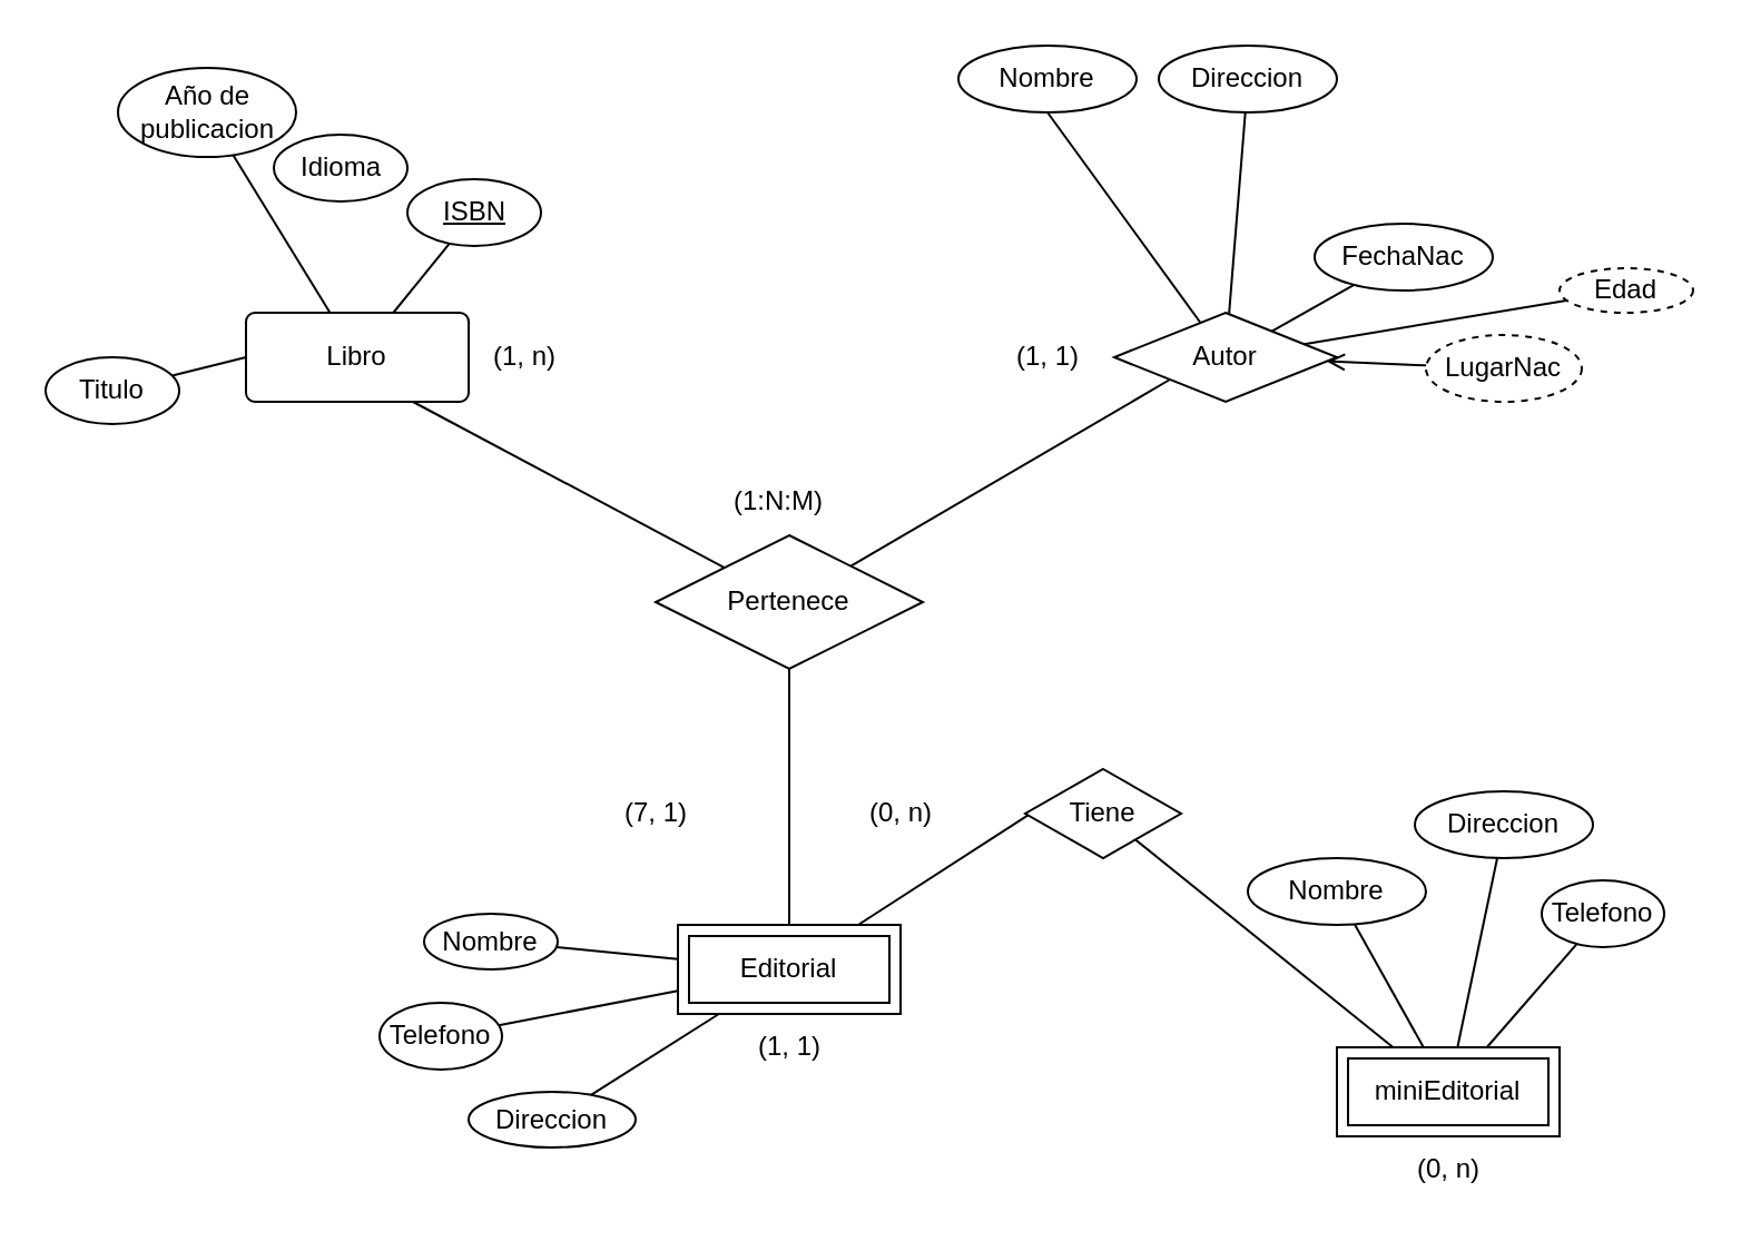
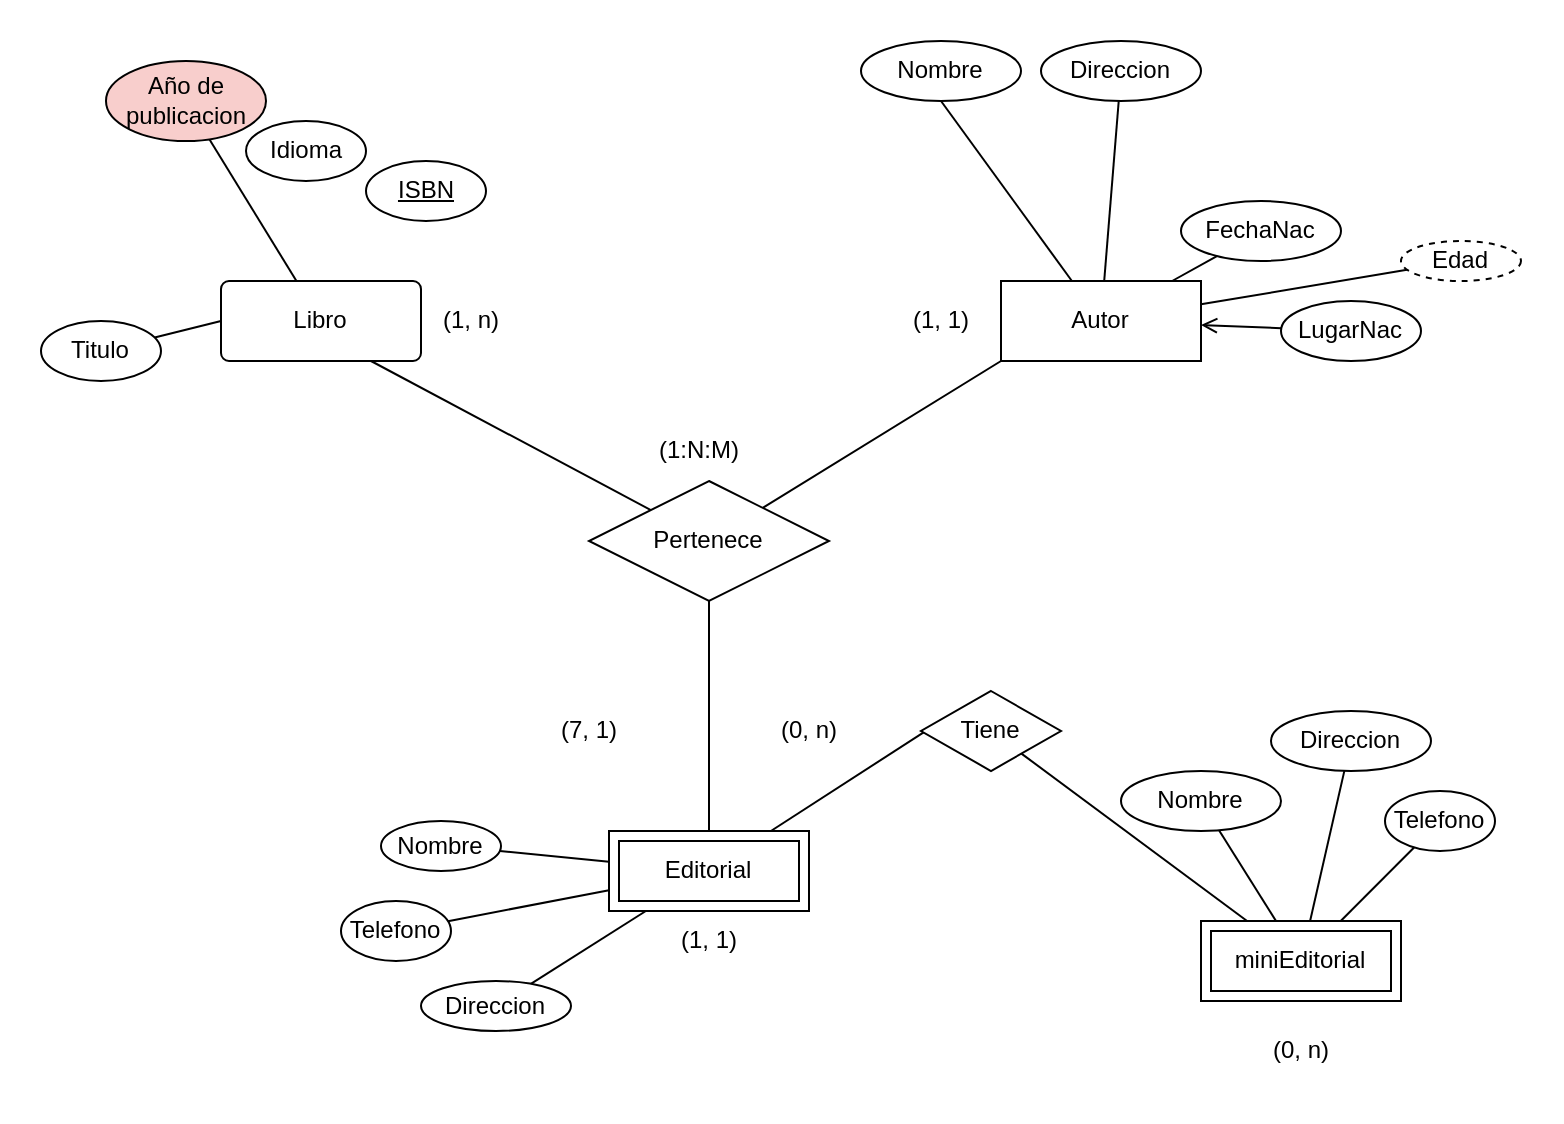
  <mxCell id="0" />
  <mxCell id="1" parent="0" />
  <mxCell id="2" style="edgeStyle=none;rounded=0;orthogonalLoop=1;jettySize=auto;html=1;entryX=0.5;entryY=1;entryDx=0;entryDy=0;endArrow=none;endFill=0;" parent="1" source="3" target="25" edge="1"><mxGeometry relative="1" as="geometry" /></mxCell>
- <mxCell id="3" value="Autor" style="rhombus;whiteSpace=wrap;html=1;align=center;" parent="1" vertex="1"><mxGeometry x="500" y="140" width="100" height="40" as="geometry" /></mxCell>
+ <mxCell id="3" value="Autor" style="whiteSpace=wrap;html=1;align=center;" parent="1" vertex="1"><mxGeometry x="500" y="140" width="100" height="40" as="geometry" /></mxCell>
  <mxCell id="4" value="Pertenece" style="shape=rhombus;perimeter=rhombusPerimeter;whiteSpace=wrap;html=1;align=center;" parent="1" vertex="1"><mxGeometry x="294" y="240" width="120" height="60" as="geometry" /></mxCell>
  <mxCell id="5" value="" style="endArrow=none;html=1;rounded=0;exitX=0.5;exitY=1;exitDx=0;exitDy=0;entryX=0.5;entryY=0;entryDx=0;entryDy=0;" parent="1" source="4" target="46" edge="1"><mxGeometry relative="1" as="geometry"><mxPoint x="290" y="330" as="sourcePoint" /><mxPoint x="324" y="410" as="targetPoint" /></mxGeometry></mxCell>
  <mxCell id="6" value="" style="endArrow=none;html=1;rounded=0;entryX=0;entryY=1;entryDx=0;entryDy=0;" parent="1" source="4" target="3" edge="1"><mxGeometry relative="1" as="geometry"><mxPoint x="380" y="270" as="sourcePoint" /><mxPoint x="540" y="270" as="targetPoint" /></mxGeometry></mxCell>
  <mxCell id="7" value="" style="endArrow=none;html=1;rounded=0;exitX=0.75;exitY=1;exitDx=0;exitDy=0;" parent="1" source="48" target="4" edge="1"><mxGeometry relative="1" as="geometry"><mxPoint x="140" y="197.265" as="sourcePoint" /><mxPoint x="290" y="190" as="targetPoint" /></mxGeometry></mxCell>
  <mxCell id="8" value="(1, 1)" style="text;html=1;align=center;verticalAlign=middle;resizable=0;points=[];autosize=1;strokeColor=none;fillColor=none;" parent="1" vertex="1"><mxGeometry x="445" y="145" width="50" height="30" as="geometry" /></mxCell>
  <mxCell id="9" value="(1, n)" style="text;html=1;align=center;verticalAlign=middle;resizable=0;points=[];autosize=1;strokeColor=none;fillColor=none;" parent="1" vertex="1"><mxGeometry x="210" y="145" width="50" height="30" as="geometry" /></mxCell>
  <mxCell id="10" value="(7, 1)" style="text;html=1;align=center;verticalAlign=middle;resizable=0;points=[];autosize=1;strokeColor=none;fillColor=none;" parent="1" vertex="1"><mxGeometry x="269" y="350" width="50" height="30" as="geometry" /></mxCell>
- <mxCell id="11" value="miniEditorial" style="shape=ext;margin=3;double=1;whiteSpace=wrap;html=1;align=center;" parent="1" vertex="1"><mxGeometry x="600" y="470" width="100" height="40" as="geometry" /></mxCell>
+ <mxCell id="11" value="miniEditorial" style="shape=ext;margin=3;double=1;whiteSpace=wrap;html=1;align=center;" parent="1" vertex="1"><mxGeometry x="600" y="460" width="100" height="40" as="geometry" /></mxCell>
  <mxCell id="12" value="" style="endArrow=none;html=1;rounded=0;entryX=0.063;entryY=0.467;entryDx=0;entryDy=0;entryPerimeter=0;" parent="1" source="46" target="13" edge="1"><mxGeometry relative="1" as="geometry"><mxPoint x="374" y="440" as="sourcePoint" /><mxPoint x="470" y="450" as="targetPoint" /></mxGeometry></mxCell>
  <mxCell id="13" value="Tiene" style="shape=rhombus;perimeter=rhombusPerimeter;whiteSpace=wrap;html=1;align=center;" parent="1" vertex="1"><mxGeometry x="460" y="345" width="70" height="40" as="geometry" /></mxCell>
  <mxCell id="14" value="" style="endArrow=none;html=1;rounded=0;" parent="1" source="13" target="11" edge="1"><mxGeometry relative="1" as="geometry"><mxPoint x="530" y="485" as="sourcePoint" /><mxPoint x="690" y="485" as="targetPoint" /></mxGeometry></mxCell>
  <mxCell id="15" value="(0, n)" style="text;html=1;align=center;verticalAlign=middle;resizable=0;points=[];autosize=1;strokeColor=none;fillColor=none;" parent="1" vertex="1"><mxGeometry x="625" y="510" width="50" height="30" as="geometry" /></mxCell>
  <mxCell id="16" value="(1, 1)" style="text;html=1;align=center;verticalAlign=middle;resizable=0;points=[];autosize=1;strokeColor=none;fillColor=none;" parent="1" vertex="1"><mxGeometry x="329" y="455" width="50" height="30" as="geometry" /></mxCell>
  <mxCell id="17" value="(1:N:M)" style="text;html=1;align=center;verticalAlign=middle;resizable=0;points=[];autosize=1;strokeColor=none;fillColor=none;" parent="1" vertex="1"><mxGeometry x="319" y="210" width="60" height="30" as="geometry" /></mxCell>
  <mxCell id="18" style="edgeStyle=none;rounded=0;orthogonalLoop=1;jettySize=auto;html=1;endArrow=none;endFill=0;entryX=0;entryY=0.5;entryDx=0;entryDy=0;" parent="1" source="19" target="48" edge="1"><mxGeometry relative="1" as="geometry"><mxPoint x="50" y="170" as="targetPoint" /></mxGeometry></mxCell>
  <mxCell id="19" value="Titulo&lt;br&gt;" style="ellipse;whiteSpace=wrap;html=1;align=center;strokeColor=default;" parent="1" vertex="1"><mxGeometry x="20" y="160" width="60" height="30" as="geometry" /></mxCell>
- <mxCell id="20" style="edgeStyle=none;rounded=0;orthogonalLoop=1;jettySize=auto;html=1;endArrow=none;endFill=0;" parent="1" source="24" target="48" edge="1"><mxGeometry relative="1" as="geometry"><mxPoint x="155.542" y="118.143" as="sourcePoint" /><mxPoint x="114.828" y="155" as="targetPoint" /></mxGeometry></mxCell>
  <mxCell id="21" style="rounded=0;orthogonalLoop=1;jettySize=auto;html=1;endArrow=none;endFill=0;" parent="1" source="22" target="48" edge="1"><mxGeometry relative="1" as="geometry"><mxPoint x="65" y="155" as="targetPoint" /></mxGeometry></mxCell>
- <mxCell id="22" value="Año de publicacion" style="ellipse;whiteSpace=wrap;html=1;align=center;strokeColor=default;" parent="1" vertex="1"><mxGeometry x="52.5" y="30" width="80" height="40" as="geometry" /></mxCell>
+ <mxCell id="22" value="Año de publicacion" style="ellipse;whiteSpace=wrap;html=1;align=center;strokeColor=default;fillColor=#f8cecc;" parent="1" vertex="1"><mxGeometry x="52.5" y="30" width="80" height="40" as="geometry" /></mxCell>
  <mxCell id="23" value="Idioma" style="ellipse;whiteSpace=wrap;html=1;align=center;strokeColor=default;" parent="1" vertex="1"><mxGeometry x="122.5" y="60" width="60" height="30" as="geometry" /></mxCell>
  <mxCell id="24" value="ISBN" style="ellipse;whiteSpace=wrap;html=1;align=center;fontStyle=4;strokeColor=default;" parent="1" vertex="1"><mxGeometry x="182.5" y="80" width="60" height="30" as="geometry" /></mxCell>
  <mxCell id="25" value="Nombre" style="ellipse;whiteSpace=wrap;html=1;align=center;strokeColor=default;" parent="1" vertex="1"><mxGeometry x="430" y="20" width="80" height="30" as="geometry" /></mxCell>
  <mxCell id="26" style="edgeStyle=none;rounded=0;orthogonalLoop=1;jettySize=auto;html=1;endArrow=none;endFill=0;" parent="1" source="27" target="3" edge="1"><mxGeometry relative="1" as="geometry" /></mxCell>
  <mxCell id="27" value="FechaNac" style="ellipse;whiteSpace=wrap;html=1;align=center;strokeColor=default;" parent="1" vertex="1"><mxGeometry x="590" y="100" width="80" height="30" as="geometry" /></mxCell>
  <mxCell id="28" style="edgeStyle=none;rounded=0;orthogonalLoop=1;jettySize=auto;html=1;endArrow=open;endFill=0;" parent="1" source="29" target="3" edge="1"><mxGeometry relative="1" as="geometry" /></mxCell>
- <mxCell id="29" value="LugarNac" style="ellipse;whiteSpace=wrap;html=1;align=center;strokeColor=default;dashed=1;" parent="1" vertex="1"><mxGeometry x="640" y="150" width="70" height="30" as="geometry" /></mxCell>
+ <mxCell id="29" value="LugarNac" style="ellipse;whiteSpace=wrap;html=1;align=center;strokeColor=default;" parent="1" vertex="1"><mxGeometry x="640" y="150" width="70" height="30" as="geometry" /></mxCell>
  <mxCell id="30" style="edgeStyle=none;rounded=0;orthogonalLoop=1;jettySize=auto;html=1;endArrow=none;endFill=0;" parent="1" source="31" target="3" edge="1"><mxGeometry relative="1" as="geometry" /></mxCell>
  <mxCell id="31" value="Direccion" style="ellipse;whiteSpace=wrap;html=1;align=center;strokeColor=default;" parent="1" vertex="1"><mxGeometry x="520" y="20" width="80" height="30" as="geometry" /></mxCell>
  <mxCell id="32" style="edgeStyle=none;rounded=0;orthogonalLoop=1;jettySize=auto;html=1;endArrow=none;endFill=0;" parent="1" source="33" target="3" edge="1"><mxGeometry relative="1" as="geometry" /></mxCell>
  <mxCell id="33" value="Edad" style="ellipse;whiteSpace=wrap;html=1;align=center;dashed=1;strokeColor=default;" parent="1" vertex="1"><mxGeometry x="700" y="120" width="60" height="20" as="geometry" /></mxCell>
  <mxCell id="34" style="edgeStyle=none;rounded=0;orthogonalLoop=1;jettySize=auto;html=1;exitX=0;exitY=1;exitDx=0;exitDy=0;endArrow=none;endFill=0;" parent="1" source="27" target="27" edge="1"><mxGeometry relative="1" as="geometry" /></mxCell>
  <mxCell id="35" value="Nombre" style="ellipse;whiteSpace=wrap;html=1;align=center;strokeColor=default;" parent="1" vertex="1"><mxGeometry x="190" y="410" width="60" height="25" as="geometry" /></mxCell>
  <mxCell id="36" style="edgeStyle=none;rounded=0;orthogonalLoop=1;jettySize=auto;html=1;endArrow=none;endFill=0;" parent="1" source="37" target="46" edge="1"><mxGeometry relative="1" as="geometry"><mxPoint x="293.625" y="450" as="targetPoint" /></mxGeometry></mxCell>
  <mxCell id="37" value="Direccion" style="ellipse;whiteSpace=wrap;html=1;align=center;strokeColor=default;" parent="1" vertex="1"><mxGeometry x="210" y="490" width="75" height="25" as="geometry" /></mxCell>
  <mxCell id="38" style="edgeStyle=none;rounded=0;orthogonalLoop=1;jettySize=auto;html=1;endArrow=none;endFill=0;" parent="1" source="39" target="46" edge="1"><mxGeometry relative="1" as="geometry"><mxPoint x="274" y="448.519" as="targetPoint" /></mxGeometry></mxCell>
  <mxCell id="39" value="Telefono" style="ellipse;whiteSpace=wrap;html=1;align=center;strokeColor=default;" parent="1" vertex="1"><mxGeometry x="170" y="450" width="55" height="30" as="geometry" /></mxCell>
  <mxCell id="40" style="edgeStyle=none;rounded=0;orthogonalLoop=1;jettySize=auto;html=1;endArrow=none;endFill=0;" parent="1" source="41" target="11" edge="1"><mxGeometry relative="1" as="geometry" /></mxCell>
  <mxCell id="41" value="Nombre" style="ellipse;whiteSpace=wrap;html=1;align=center;strokeColor=default;" parent="1" vertex="1"><mxGeometry x="560" y="385" width="80" height="30" as="geometry" /></mxCell>
  <mxCell id="42" style="edgeStyle=none;rounded=0;orthogonalLoop=1;jettySize=auto;html=1;endArrow=none;endFill=0;" parent="1" source="43" target="11" edge="1"><mxGeometry relative="1" as="geometry" /></mxCell>
  <mxCell id="43" value="Direccion" style="ellipse;whiteSpace=wrap;html=1;align=center;strokeColor=default;" parent="1" vertex="1"><mxGeometry x="635" y="355" width="80" height="30" as="geometry" /></mxCell>
  <mxCell id="44" style="edgeStyle=none;rounded=0;orthogonalLoop=1;jettySize=auto;html=1;endArrow=none;endFill=0;" parent="1" source="45" target="11" edge="1"><mxGeometry relative="1" as="geometry" /></mxCell>
  <mxCell id="45" value="Telefono" style="ellipse;whiteSpace=wrap;html=1;align=center;strokeColor=default;" parent="1" vertex="1"><mxGeometry x="692" y="395" width="55" height="30" as="geometry" /></mxCell>
  <mxCell id="46" value="Editorial" style="shape=ext;margin=3;double=1;whiteSpace=wrap;html=1;align=center;strokeColor=default;" parent="1" vertex="1"><mxGeometry x="304" y="415" width="100" height="40" as="geometry" /></mxCell>
  <mxCell id="47" value="" style="edgeStyle=none;rounded=0;orthogonalLoop=1;jettySize=auto;html=1;endArrow=none;endFill=0;" parent="1" source="35" target="46" edge="1"><mxGeometry relative="1" as="geometry" /></mxCell>
  <mxCell id="48" value="Libro" style="rounded=1;arcSize=10;whiteSpace=wrap;html=1;align=center;strokeColor=default;" parent="1" vertex="1"><mxGeometry x="110" y="140" width="100" height="40" as="geometry" /></mxCell>
  <mxCell id="49" value="(0, n)" style="text;html=1;align=center;verticalAlign=middle;resizable=0;points=[];autosize=1;strokeColor=none;fillColor=none;" parent="1" vertex="1"><mxGeometry x="379" y="350" width="50" height="30" as="geometry" /></mxCell>
